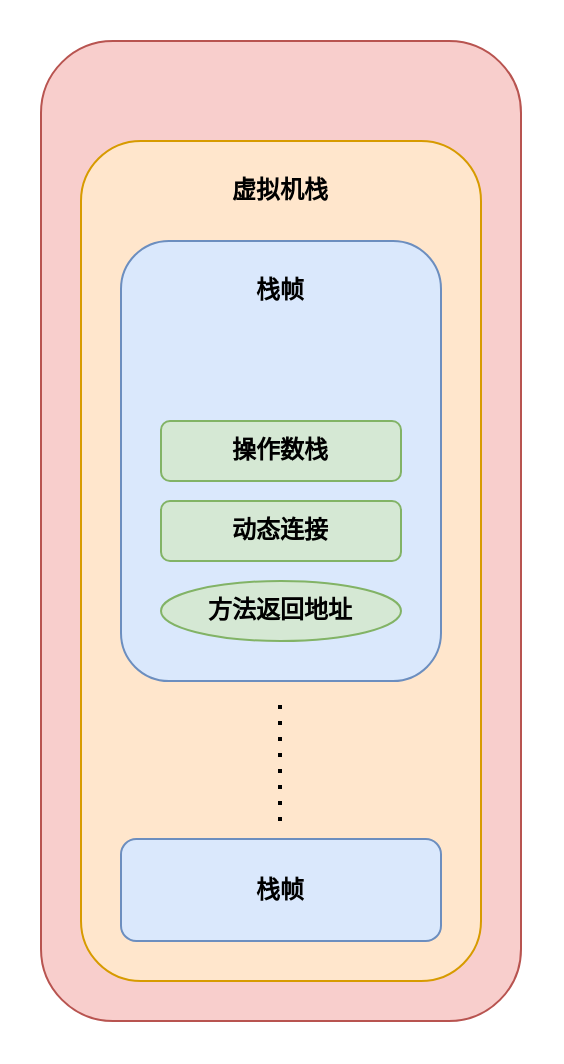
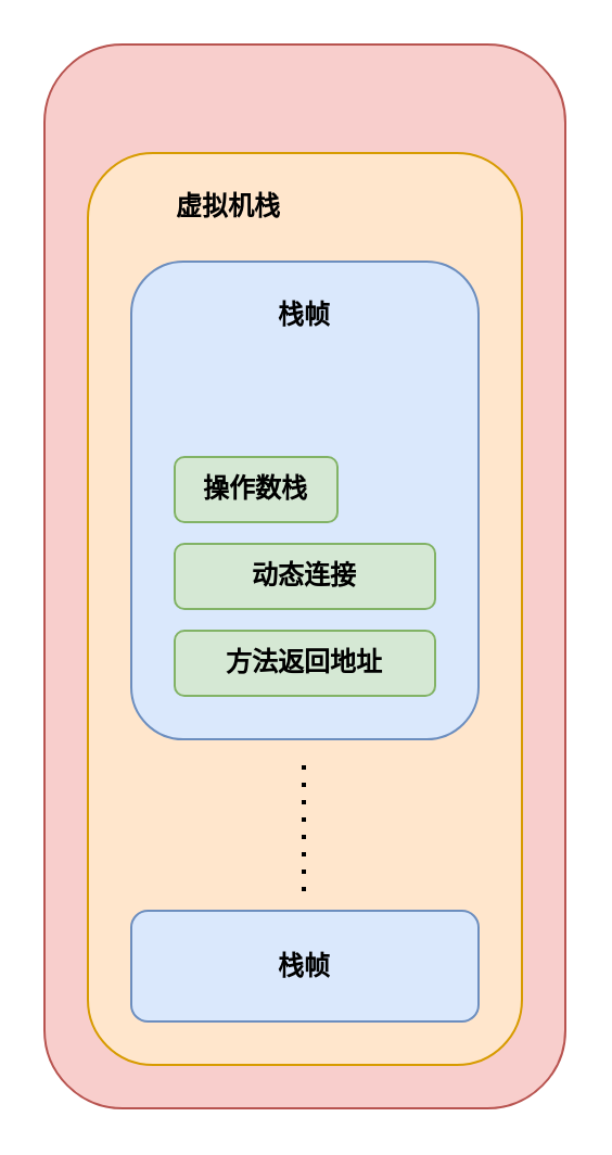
  <mxCell id="0" />
  <mxCell id="1" parent="0" />
  <mxCell id="2" value="" style="rounded=1;whiteSpace=wrap;html=1;fillColor=#f8cecc;strokeColor=#b85450;" vertex="1" parent="1"><mxGeometry x="20" y="20" width="240" height="490" as="geometry" /></mxCell>
  <mxCell id="3" value="" style="rounded=1;whiteSpace=wrap;html=1;fillColor=#ffe6cc;strokeColor=#d79b00;" vertex="1" parent="1"><mxGeometry x="40" y="70" width="200" height="420" as="geometry" /></mxCell>
- <mxCell id="4" value="虚拟机栈" style="text;html=1;strokeColor=none;fillColor=none;align=center;verticalAlign=middle;whiteSpace=wrap;rounded=0;fontStyle=1" vertex="1" parent="1"><mxGeometry x="110" y="80" width="60" height="30" as="geometry" /></mxCell>
+ <mxCell id="4" value="虚拟机栈" style="text;html=1;strokeColor=none;fillColor=none;align=center;verticalAlign=middle;whiteSpace=wrap;rounded=0;fontStyle=1" vertex="1" parent="1"><mxGeometry x="75" y="80" width="60" height="30" as="geometry" /></mxCell>
  <mxCell id="5" value="" style="rounded=1;whiteSpace=wrap;html=1;fillColor=#dae8fc;strokeColor=#6c8ebf;" vertex="1" parent="1"><mxGeometry x="60" y="120" width="160" height="220" as="geometry" /></mxCell>
  <mxCell id="6" value="栈帧" style="text;html=1;strokeColor=none;fillColor=none;align=center;verticalAlign=middle;whiteSpace=wrap;rounded=0;fontStyle=1" vertex="1" parent="1"><mxGeometry x="110" y="130" width="60" height="30" as="geometry" /></mxCell>
- <mxCell id="7" value="操作数栈" style="rounded=1;whiteSpace=wrap;html=1;fillColor=#d5e8d4;strokeColor=#82b366;fontStyle=1" vertex="1" parent="1"><mxGeometry x="80" y="210" width="120" height="30" as="geometry" /></mxCell>
+ <mxCell id="7" value="操作数栈" style="rounded=1;whiteSpace=wrap;html=1;fillColor=#d5e8d4;strokeColor=#82b366;fontStyle=1" vertex="1" parent="1"><mxGeometry x="80" y="210" width="75" height="30" as="geometry" /></mxCell>
  <mxCell id="8" value="动态连接" style="rounded=1;whiteSpace=wrap;html=1;fillColor=#d5e8d4;strokeColor=#82b366;fontStyle=1" vertex="1" parent="1"><mxGeometry x="80" y="250" width="120" height="30" as="geometry" /></mxCell>
- <mxCell id="9" value="方法返回地址" style="ellipse;whiteSpace=wrap;html=1;fillColor=#d5e8d4;strokeColor=#82b366;fontStyle=1;" vertex="1" parent="1"><mxGeometry x="80" y="290" width="120" height="30" as="geometry" /></mxCell>
+ <mxCell id="9" value="方法返回地址" style="rounded=1;whiteSpace=wrap;html=1;fillColor=#d5e8d4;strokeColor=#82b366;fontStyle=1" vertex="1" parent="1"><mxGeometry x="80" y="290" width="120" height="30" as="geometry" /></mxCell>
  <mxCell id="10" value="栈帧" style="rounded=1;whiteSpace=wrap;html=1;fillColor=#dae8fc;strokeColor=#6c8ebf;fontStyle=1" vertex="1" parent="1"><mxGeometry x="60" y="419" width="160" height="51" as="geometry" /></mxCell>
  <mxCell id="11" value="" style="endArrow=none;dashed=1;html=1;dashPattern=1 3;strokeWidth=2;rounded=0;" edge="1" parent="1"><mxGeometry width="50" height="50" relative="1" as="geometry"><mxPoint x="139.5" y="410" as="sourcePoint" /><mxPoint x="139.5" y="350" as="targetPoint" /></mxGeometry></mxCell>
